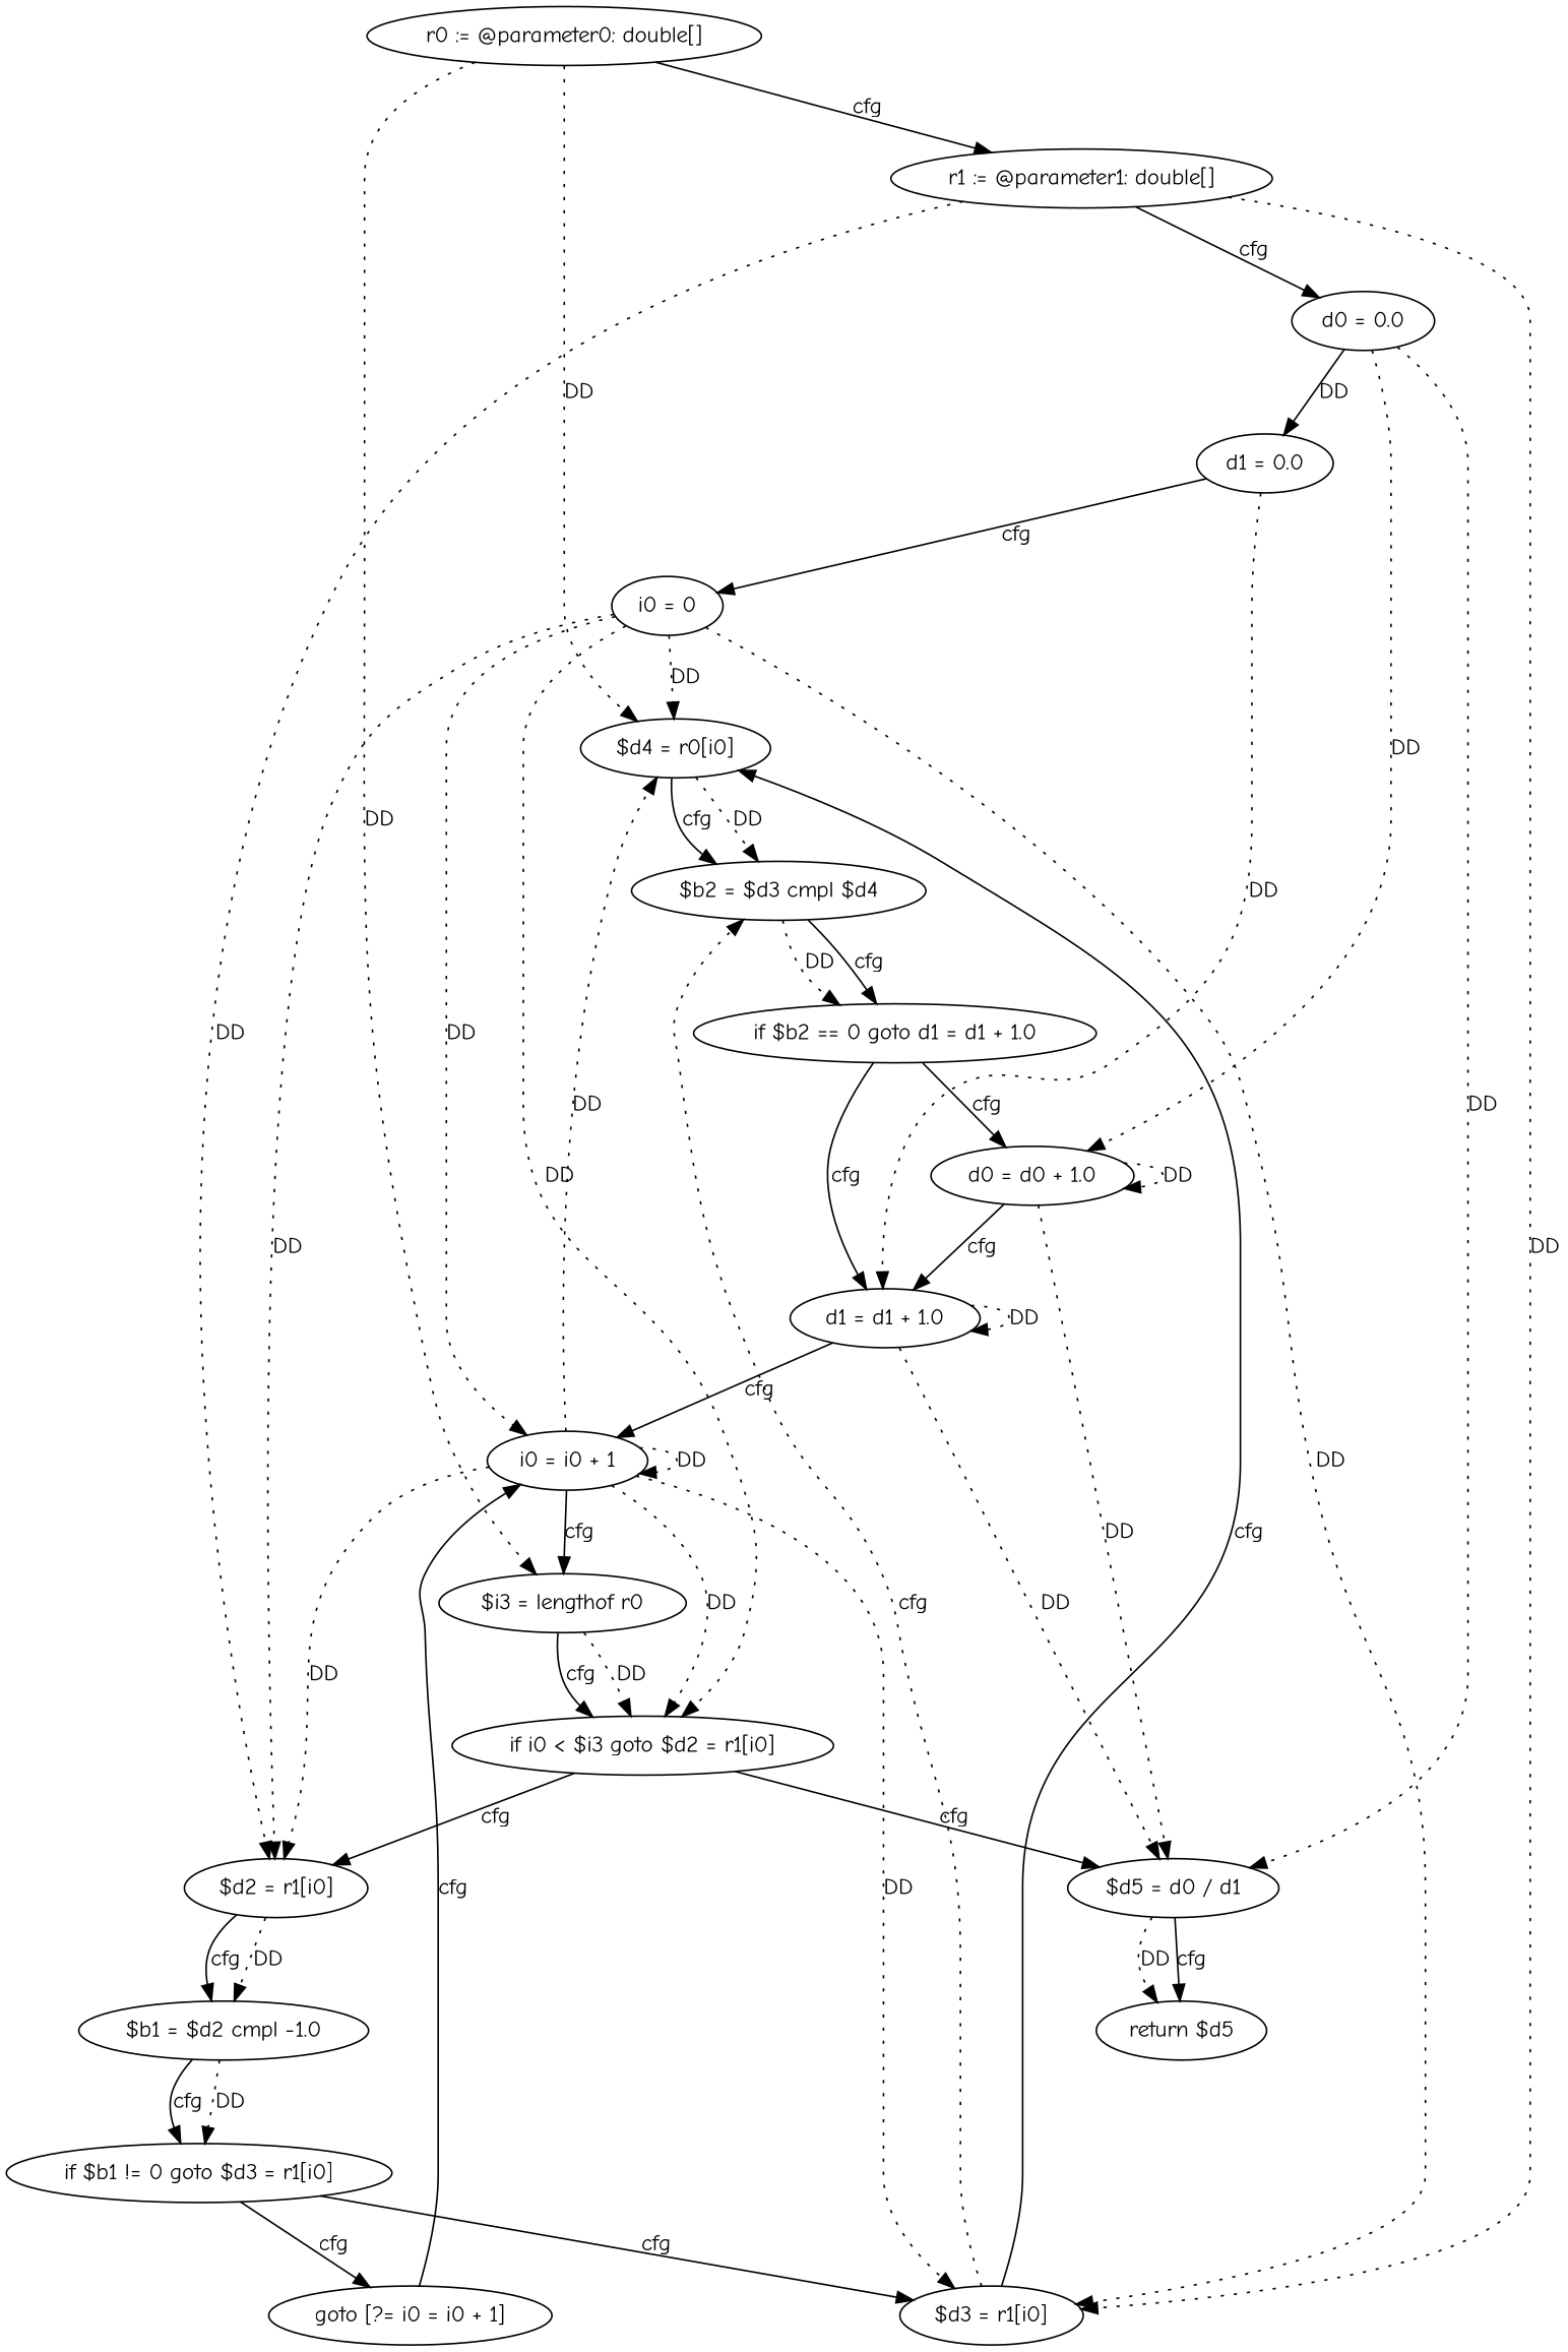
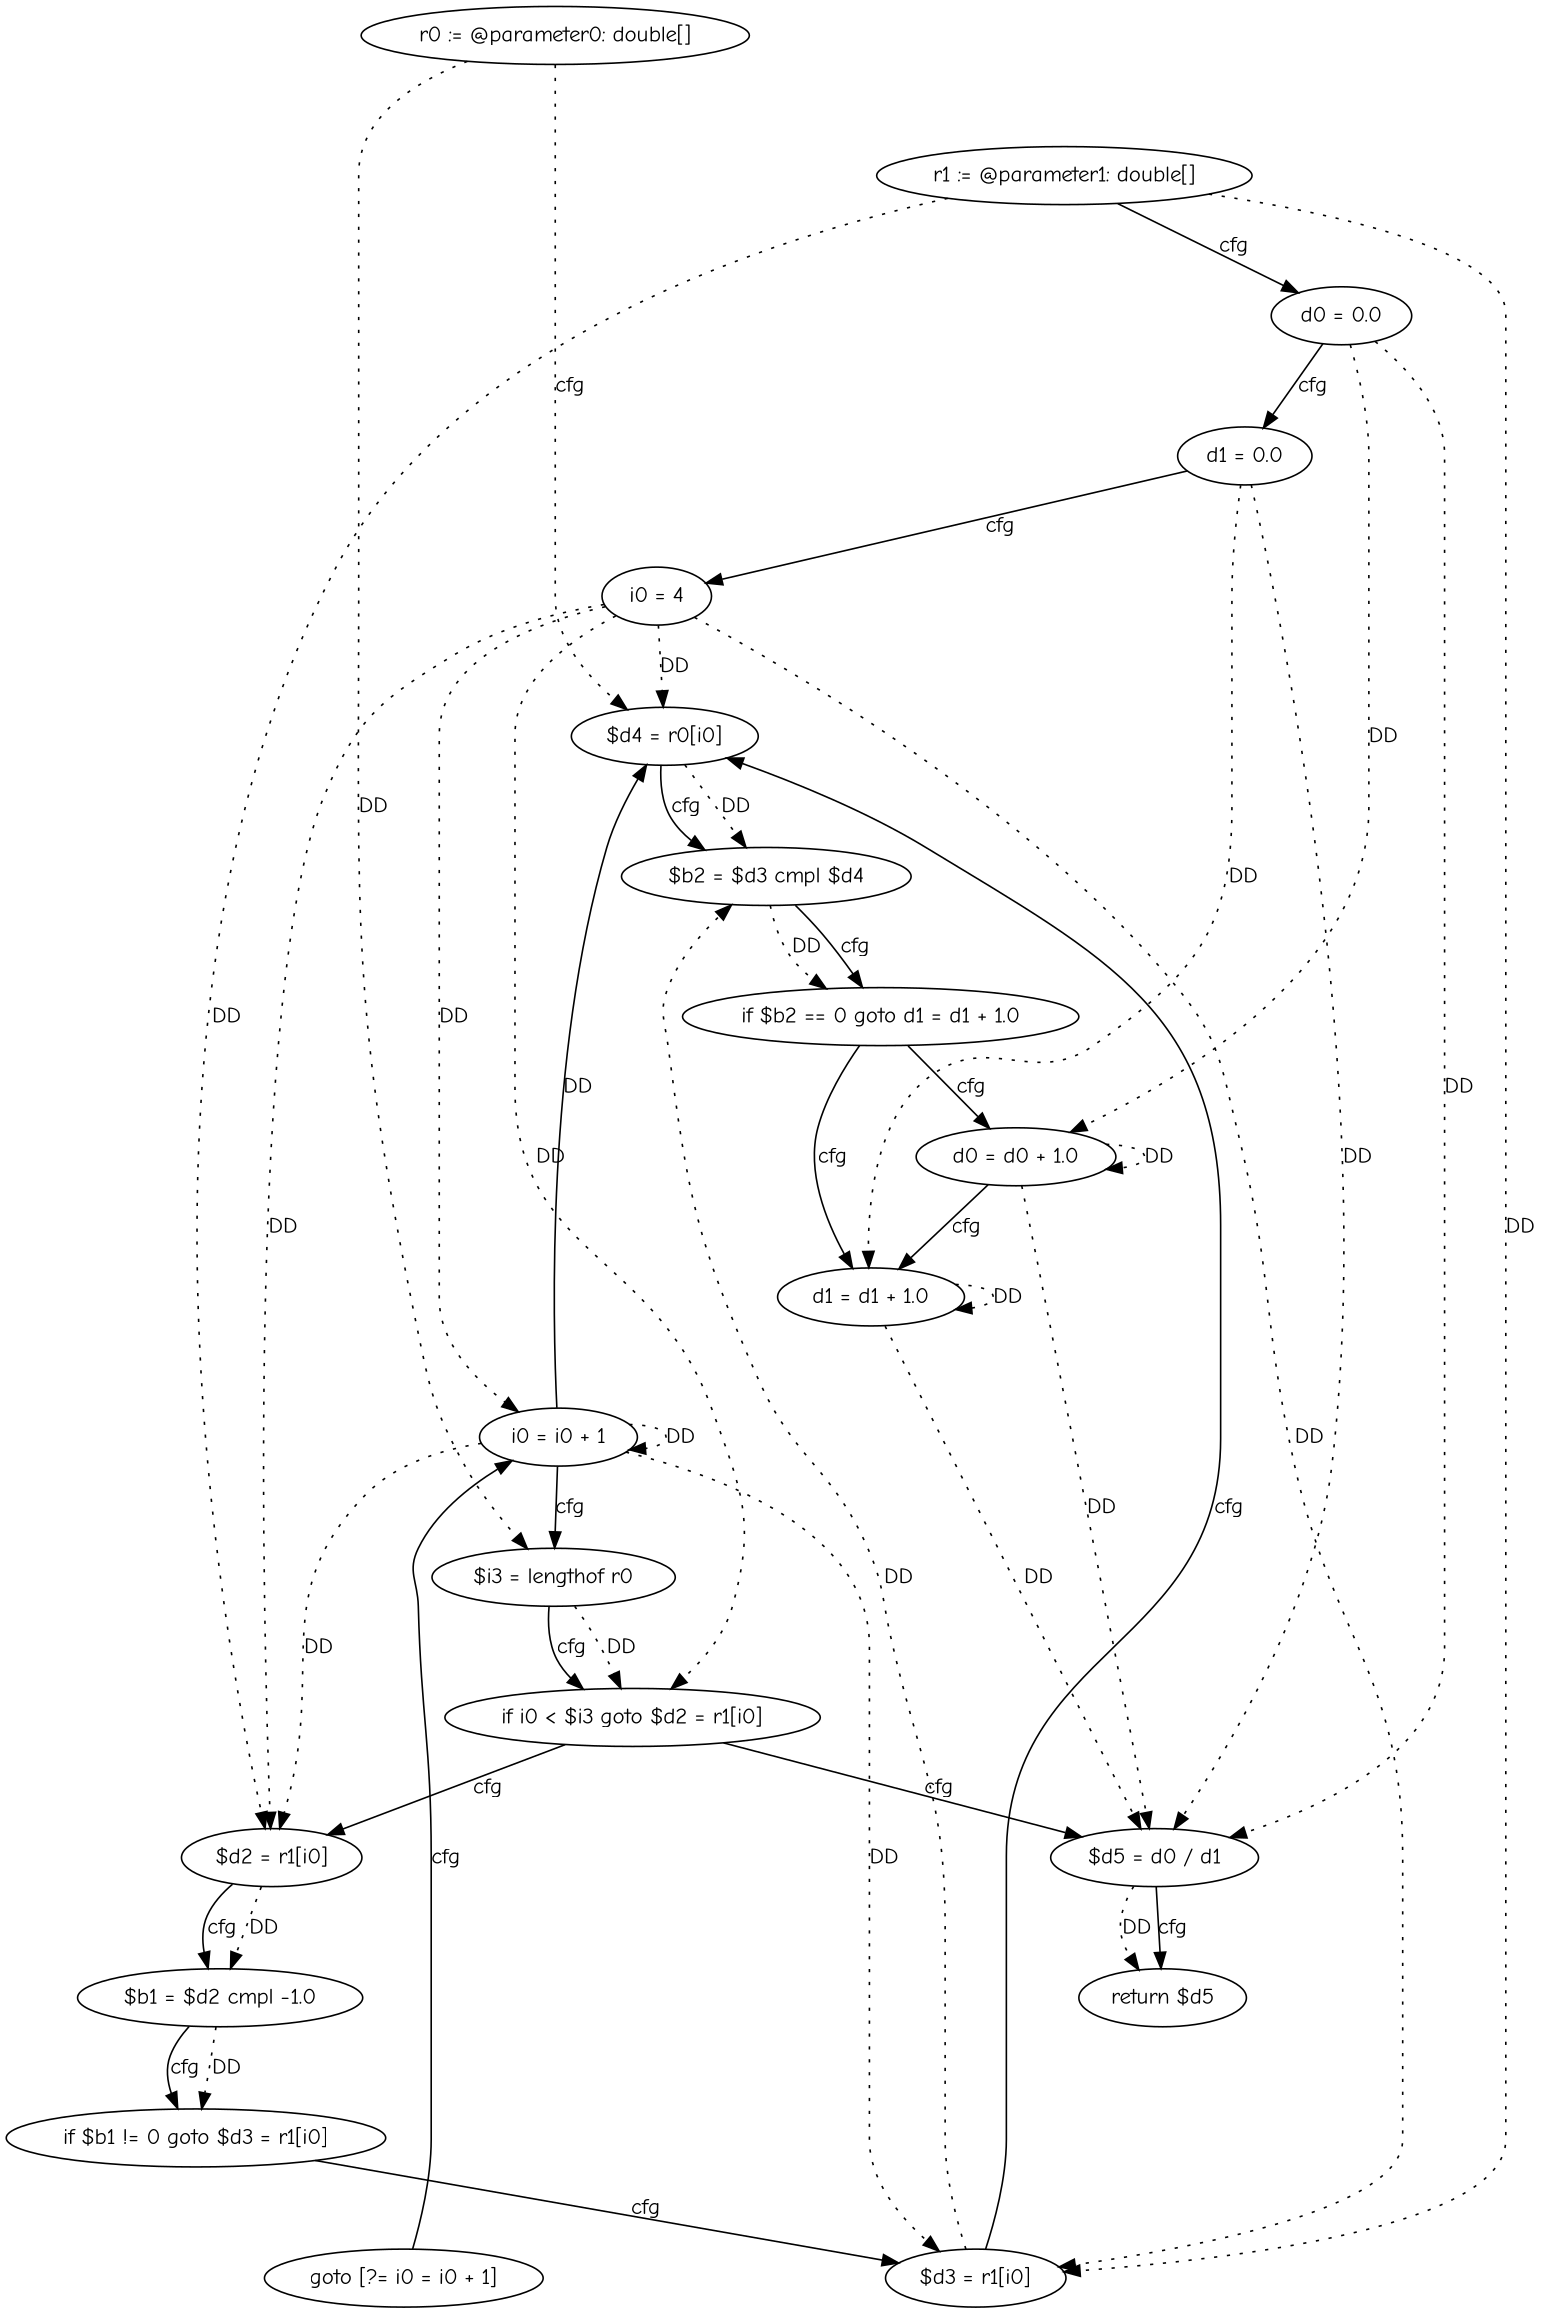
  digraph {
    fontname="Comic Neue"
    node [fontname="Comic Neue"]
    edge [fontname="Comic Neue" style=dotted]
    n1 [label="r0 := @parameter0: double[]"]
    n2 [label="r1 := @parameter1: double[]"]
    n3 [label="$d4 = r0[i0]"]
    n4 [label="$i3 = lengthof r0"]
    n5 [label="d0 = 0.0"]
    n6 [label="$d2 = r1[i0]"]
    n7 [label="$d3 = r1[i0]"]
    n8 [label="$b2 = $d3 cmpl $d4"]
    n9 [label="if i0 < $i3 goto $d2 = r1[i0]"]
    n10 [label="d1 = 0.0"]
    n11 [label="d0 = d0 + 1.0"]
    n12 [label="$d5 = d0 / d1"]
    n13 [label="$b1 = $d2 cmpl -1.0"]
-   n14 [label="i0 = 0"]
+   n14 [label="i0 = 4"]
    n15 [label="d1 = d1 + 1.0"]
    n16 [label="return $d5"]
    n17 [label="i0 = i0 + 1"]
    n18 [label="if $b1 != 0 goto $d3 = r1[i0]"]
    n19 [label="goto [?= i0 = i0 + 1]"]
    n20 [label="if $b2 == 0 goto d1 = d1 + 1.0"]
-   n1 -> n2 [label=cfg style=""]
-   n1 -> n3 [label=DD]
+   n1 -> n3 [label=cfg]
    n1 -> n4 [label=DD]
    n2 -> n5 [label=cfg style=""]
    n2 -> n6 [label=DD]
    n2 -> n7 [label=DD]
    n3 -> n8 [label=DD]
    n3 -> n8 [label=cfg style=""]
    n4 -> n9 [label=DD]
    n4 -> n9 [label=cfg style=""]
-   n5 -> n10 [label=DD style=""]
+   n5 -> n10 [label=cfg style=""]
    n5 -> n11 [label=DD]
    n5 -> n12 [label=DD]
    n6 -> n13 [label=DD]
    n6 -> n13 [label=cfg style=""]
    n7 -> n3 [label=cfg style=""]
-   n7 -> n8 [label=cfg]
+   n7 -> n8 [label=DD]
    n8 -> n20 [label=DD]
    n8 -> n20 [label=cfg style=""]
    n9 -> n6 [label=cfg style=""]
    n9 -> n12 [label=cfg style=""]
+   n10 -> n12 [label=DD]
    n10 -> n14 [label=cfg style=""]
    n10 -> n15 [label=DD]
    n11 -> n11 [label=DD]
    n11 -> n12 [label=DD]
    n11 -> n15 [label=cfg style=""]
    n12 -> n16 [label=DD]
    n12 -> n16 [label=cfg style=""]
    n13 -> n18 [label=DD]
    n13 -> n18 [label=cfg style=""]
    n14 -> n3 [label=DD]
    n14 -> n6 [label=DD]
    n14 -> n7 [label=DD]
    n14 -> n9 [label=DD]
    n14 -> n17 [label=DD]
    n15 -> n12 [label=DD]
    n15 -> n15 [label=DD]
-   n15 -> n17 [label=cfg style=""]
-   n17 -> n3 [label=DD]
+   n17 -> n3 [label=DD style=solid]
    n17 -> n4 [label=cfg style=""]
    n17 -> n6 [label=DD]
    n17 -> n7 [label=DD]
-   n17 -> n9 [label=DD]
    n17 -> n17 [label=DD]
    n18 -> n7 [label=cfg style=""]
-   n18 -> n19 [label=cfg style=""]
    n19 -> n17 [label=cfg style=""]
    n20 -> n11 [label=cfg style=""]
    n20 -> n15 [label=cfg style=""]
  }
